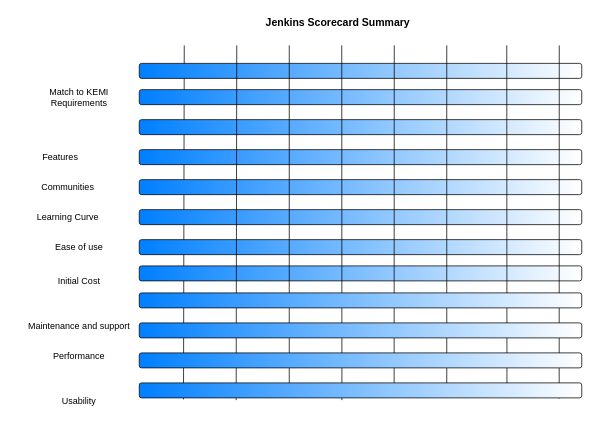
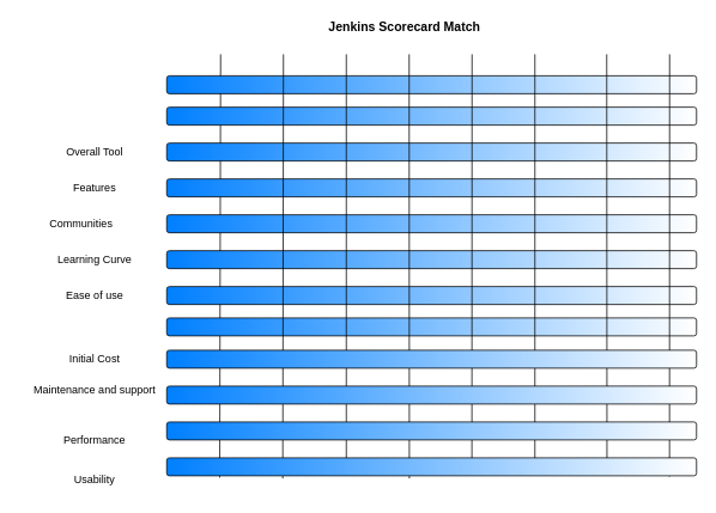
  <mxCell id="0" />
  <mxCell id="1" parent="0" />
  <mxCell id="2" value="" style="endArrow=none;html=1;exitX=0.1;exitY=1.1;exitDx=0;exitDy=0;exitPerimeter=0;" parent="1" edge="1" source="31"><mxGeometry width="50" height="50" relative="1" as="geometry"><mxPoint x="245" y="390" as="sourcePoint" /><mxPoint x="245" y="60" as="targetPoint" /></mxGeometry></mxCell>
  <mxCell id="3" value="" style="rounded=1;whiteSpace=wrap;html=1;labelBackgroundColor=#ffffff;gradientDirection=west;gradientColor=#007FFF;" parent="1" vertex="1"><mxGeometry x="185" y="84" width="590" height="20" as="geometry" /></mxCell>
- <mxCell id="4" value="Match to KEMI Requirements" style="text;html=1;strokeColor=none;fillColor=none;align=center;verticalAlign=middle;whiteSpace=wrap;rounded=0;labelBackgroundColor=#ffffff;" parent="1" vertex="1"><mxGeometry x="35" y="114" width="140" height="30" as="geometry" /></mxCell>
+ <mxCell id="5" value="Overall Tool" style="text;html=1;strokeColor=none;fillColor=none;align=center;verticalAlign=middle;whiteSpace=wrap;rounded=0;labelBackgroundColor=#ffffff;" parent="1" vertex="1"><mxGeometry x="35" y="154" width="140" height="30" as="geometry" /></mxCell>
  <mxCell id="6" value="Communities" style="text;html=1;strokeColor=none;fillColor=none;align=center;verticalAlign=middle;whiteSpace=wrap;rounded=0;labelBackgroundColor=#ffffff;" parent="1" vertex="1"><mxGeometry x="20" y="234" width="140" height="30" as="geometry" /></mxCell>
- <mxCell id="7" value="Features" style="text;html=1;strokeColor=none;fillColor=none;align=center;verticalAlign=middle;whiteSpace=wrap;rounded=0;labelBackgroundColor=#ffffff;" parent="1" vertex="1"><mxGeometry x="10" y="194" width="140" height="30" as="geometry" /></mxCell>
- <mxCell id="8" value="Learning Curve" style="text;html=1;strokeColor=none;fillColor=none;align=center;verticalAlign=middle;whiteSpace=wrap;rounded=0;labelBackgroundColor=#ffffff;" parent="1" vertex="1"><mxGeometry x="20" y="274" width="140" height="30" as="geometry" /></mxCell>
+ <mxCell id="7" value="Features" style="text;html=1;strokeColor=none;fillColor=none;align=center;verticalAlign=middle;whiteSpace=wrap;rounded=0;labelBackgroundColor=#ffffff;" parent="1" vertex="1"><mxGeometry x="35" y="194" width="140" height="30" as="geometry" /></mxCell>
+ <mxCell id="8" value="Learning Curve" style="text;html=1;strokeColor=none;fillColor=none;align=center;verticalAlign=middle;whiteSpace=wrap;rounded=0;labelBackgroundColor=#ffffff;" parent="1" vertex="1"><mxGeometry x="35" y="274" width="140" height="30" as="geometry" /></mxCell>
  <mxCell id="9" value="Ease of use" style="text;html=1;strokeColor=none;fillColor=none;align=center;verticalAlign=middle;whiteSpace=wrap;rounded=0;labelBackgroundColor=#ffffff;" parent="1" vertex="1"><mxGeometry x="35" y="314" width="140" height="30" as="geometry" /></mxCell>
  <mxCell id="10" value="" style="rounded=1;whiteSpace=wrap;html=1;labelBackgroundColor=#ffffff;gradientDirection=west;gradientColor=#007FFF;" parent="1" vertex="1"><mxGeometry x="185" y="119" width="590" height="20" as="geometry" /></mxCell>
  <mxCell id="11" value="" style="rounded=1;whiteSpace=wrap;html=1;labelBackgroundColor=#ffffff;gradientDirection=west;gradientColor=#007FFF;" parent="1" vertex="1"><mxGeometry x="185" y="159" width="590" height="20" as="geometry" /></mxCell>
  <mxCell id="12" value="" style="rounded=1;whiteSpace=wrap;html=1;labelBackgroundColor=#ffffff;gradientDirection=west;gradientColor=#007FFF;" parent="1" vertex="1"><mxGeometry x="185" y="199" width="590" height="20" as="geometry" /></mxCell>
  <mxCell id="13" value="" style="rounded=1;whiteSpace=wrap;html=1;labelBackgroundColor=#ffffff;gradientDirection=west;gradientColor=#007FFF;" parent="1" vertex="1"><mxGeometry x="185" y="239" width="590" height="20" as="geometry" /></mxCell>
  <mxCell id="14" value="" style="rounded=1;whiteSpace=wrap;html=1;labelBackgroundColor=#ffffff;gradientDirection=west;gradientColor=#007FFF;" parent="1" vertex="1"><mxGeometry x="185" y="279" width="590" height="20" as="geometry" /></mxCell>
  <mxCell id="15" value="" style="rounded=1;whiteSpace=wrap;html=1;labelBackgroundColor=#ffffff;gradientDirection=west;gradientColor=#007FFF;" parent="1" vertex="1"><mxGeometry x="185" y="319" width="590" height="20" as="geometry" /></mxCell>
  <mxCell id="16" value="" style="rounded=1;whiteSpace=wrap;html=1;labelBackgroundColor=#ffffff;gradientDirection=west;gradientColor=#007FFF;" parent="1" vertex="1"><mxGeometry x="185" y="354" width="590" height="20" as="geometry" /></mxCell>
  <mxCell id="17" value="" style="endArrow=none;html=1;exitX=0.219;exitY=1.15;exitDx=0;exitDy=0;exitPerimeter=0;" parent="1" edge="1" source="31"><mxGeometry width="50" height="50" relative="1" as="geometry"><mxPoint x="315" y="390" as="sourcePoint" /><mxPoint x="315" y="60" as="targetPoint" /></mxGeometry></mxCell>
  <mxCell id="18" value="" style="endArrow=none;html=1;" parent="1" edge="1"><mxGeometry width="50" height="50" relative="1" as="geometry"><mxPoint x="385" y="530" as="sourcePoint" /><mxPoint x="385" y="60" as="targetPoint" /></mxGeometry></mxCell>
  <mxCell id="19" value="" style="endArrow=none;html=1;exitX=0.458;exitY=1.15;exitDx=0;exitDy=0;exitPerimeter=0;" parent="1" edge="1" source="31"><mxGeometry width="50" height="50" relative="1" as="geometry"><mxPoint x="455" y="540" as="sourcePoint" /><mxPoint x="455" y="60" as="targetPoint" /></mxGeometry></mxCell>
  <mxCell id="20" value="" style="endArrow=none;html=1;exitX=0.576;exitY=1;exitDx=0;exitDy=0;exitPerimeter=0;" parent="1" edge="1" source="31"><mxGeometry width="50" height="50" relative="1" as="geometry"><mxPoint x="525" y="390" as="sourcePoint" /><mxPoint x="525" y="60" as="targetPoint" /></mxGeometry></mxCell>
  <mxCell id="21" value="" style="endArrow=none;html=1;" parent="1" edge="1"><mxGeometry width="50" height="50" relative="1" as="geometry"><mxPoint x="595" y="529" as="sourcePoint" /><mxPoint x="595" y="60" as="targetPoint" /></mxGeometry></mxCell>
  <mxCell id="22" value="" style="endArrow=none;html=1;exitX=0.831;exitY=1;exitDx=0;exitDy=0;exitPerimeter=0;" parent="1" edge="1" source="31"><mxGeometry width="50" height="50" relative="1" as="geometry"><mxPoint x="675" y="390" as="sourcePoint" /><mxPoint x="675" y="60" as="targetPoint" /></mxGeometry></mxCell>
  <mxCell id="23" value="" style="endArrow=none;html=1;exitX=0.949;exitY=1.05;exitDx=0;exitDy=0;exitPerimeter=0;" parent="1" edge="1" source="31"><mxGeometry width="50" height="50" relative="1" as="geometry"><mxPoint x="745" y="390" as="sourcePoint" /><mxPoint x="745" y="60" as="targetPoint" /></mxGeometry></mxCell>
- <mxCell id="24" value="Initial Cost" style="text;html=1;strokeColor=none;fillColor=none;align=center;verticalAlign=middle;whiteSpace=wrap;rounded=0;labelBackgroundColor=#ffffff;" vertex="1" parent="1"><mxGeometry x="35" y="360" width="140" height="30" as="geometry" /></mxCell>
+ <mxCell id="24" value="Initial Cost" style="text;html=1;strokeColor=none;fillColor=none;align=center;verticalAlign=middle;whiteSpace=wrap;rounded=0;labelBackgroundColor=#ffffff;" vertex="1" parent="1"><mxGeometry x="35" y="385" width="140" height="30" as="geometry" /></mxCell>
  <mxCell id="25" value="Maintenance and support" style="text;html=1;strokeColor=none;fillColor=none;align=center;verticalAlign=middle;whiteSpace=wrap;rounded=0;labelBackgroundColor=#ffffff;" vertex="1" parent="1"><mxGeometry x="35" y="420" width="140" height="30" as="geometry" /></mxCell>
- <mxCell id="26" value="Performance" style="text;html=1;strokeColor=none;fillColor=none;align=center;verticalAlign=middle;whiteSpace=wrap;rounded=0;labelBackgroundColor=#ffffff;" vertex="1" parent="1"><mxGeometry x="35" y="460" width="140" height="30" as="geometry" /></mxCell>
+ <mxCell id="26" value="Performance" style="text;html=1;strokeColor=none;fillColor=none;align=center;verticalAlign=middle;whiteSpace=wrap;rounded=0;labelBackgroundColor=#ffffff;" vertex="1" parent="1"><mxGeometry x="35" y="475" width="140" height="30" as="geometry" /></mxCell>
  <mxCell id="27" value="Usability" style="text;html=1;strokeColor=none;fillColor=none;align=center;verticalAlign=middle;whiteSpace=wrap;rounded=0;labelBackgroundColor=#ffffff;" vertex="1" parent="1"><mxGeometry x="35" y="520" width="140" height="30" as="geometry" /></mxCell>
  <mxCell id="28" value="" style="rounded=1;whiteSpace=wrap;html=1;labelBackgroundColor=#ffffff;gradientDirection=west;gradientColor=#007FFF;" vertex="1" parent="1"><mxGeometry x="185" y="390" width="590" height="20" as="geometry" /></mxCell>
  <mxCell id="29" value="" style="rounded=1;whiteSpace=wrap;html=1;labelBackgroundColor=#ffffff;gradientDirection=west;gradientColor=#007FFF;" vertex="1" parent="1"><mxGeometry x="185" y="430" width="590" height="20" as="geometry" /></mxCell>
  <mxCell id="30" value="" style="rounded=1;whiteSpace=wrap;html=1;labelBackgroundColor=#ffffff;gradientDirection=west;gradientColor=#007FFF;" vertex="1" parent="1"><mxGeometry x="185" y="470" width="590" height="20" as="geometry" /></mxCell>
  <mxCell id="31" value="" style="rounded=1;whiteSpace=wrap;html=1;labelBackgroundColor=#ffffff;gradientDirection=west;gradientColor=#007FFF;" vertex="1" parent="1"><mxGeometry x="185" y="510" width="590" height="20" as="geometry" /></mxCell>
- <mxCell id="32" value="&lt;b&gt;&lt;font style=&quot;font-size: 14px&quot;&gt;Jenkins Scorecard Summary&lt;/font&gt;&lt;/b&gt;" style="text;html=1;strokeColor=none;fillColor=none;align=center;verticalAlign=middle;whiteSpace=wrap;rounded=0;" vertex="1" parent="1"><mxGeometry x="345" y="20" width="210" height="20" as="geometry" /></mxCell>
+ <mxCell id="32" value="&lt;b&gt;&lt;font style=&quot;font-size: 14px&quot;&gt;Jenkins Scorecard Match&lt;/font&gt;&lt;/b&gt;" style="text;html=1;strokeColor=none;fillColor=none;align=center;verticalAlign=middle;whiteSpace=wrap;rounded=0;" vertex="1" parent="1"><mxGeometry x="345" y="20" width="210" height="20" as="geometry" /></mxCell>
